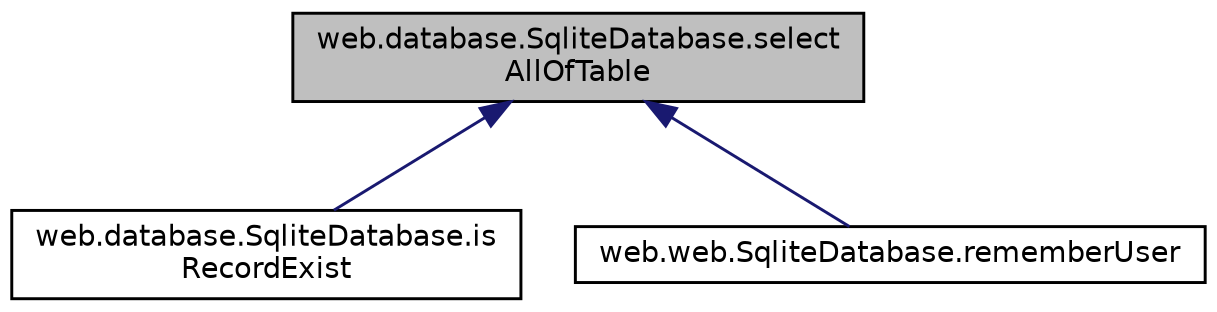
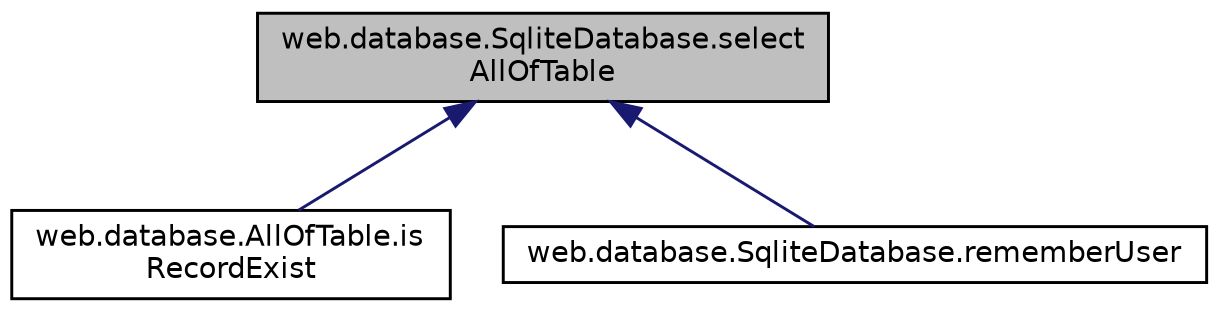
  digraph {
    rankdir=TB
    node [color=black fillcolor=white fontname=Helvetica fontsize=10 shape=record style=filled]
    edge [color=midnightblue dir=back fontname=Helvetica fontsize=10 labelfontname=Helvetica labelfontsize=10 style=solid]
    n1 [fillcolor=grey75 fontcolor=black height=0.2 label="web.database.SqliteDatabase.select\lAllOfTable" width=0.4]
-   n2 [height=0.2 label="web.database.SqliteDatabase.is\lRecordExist" width=0.4]
-   n3 [height=0.2 label="web.web.SqliteDatabase.rememberUser" width=0.4]
+   n2 [height=0.2 label="web.database.AllOfTable.is\lRecordExist" width=0.4]
+   n3 [height=0.2 label="web.database.SqliteDatabase.rememberUser" width=0.4]
    n1 -> n2
    n1 -> n3
  }
